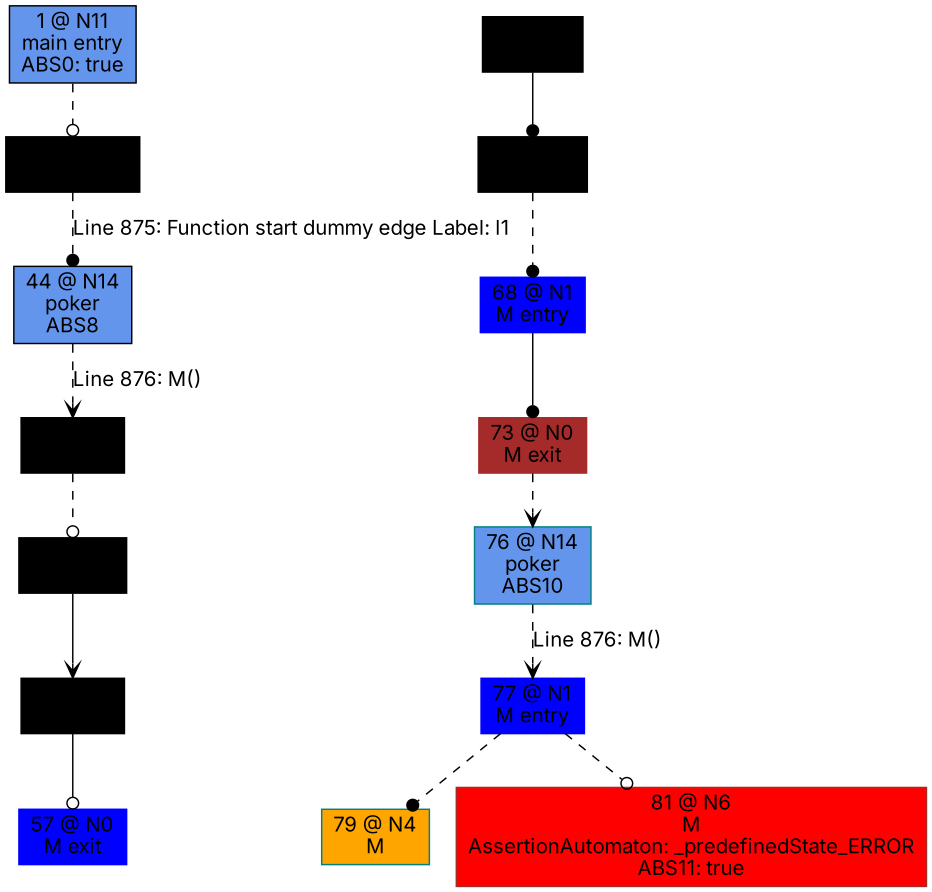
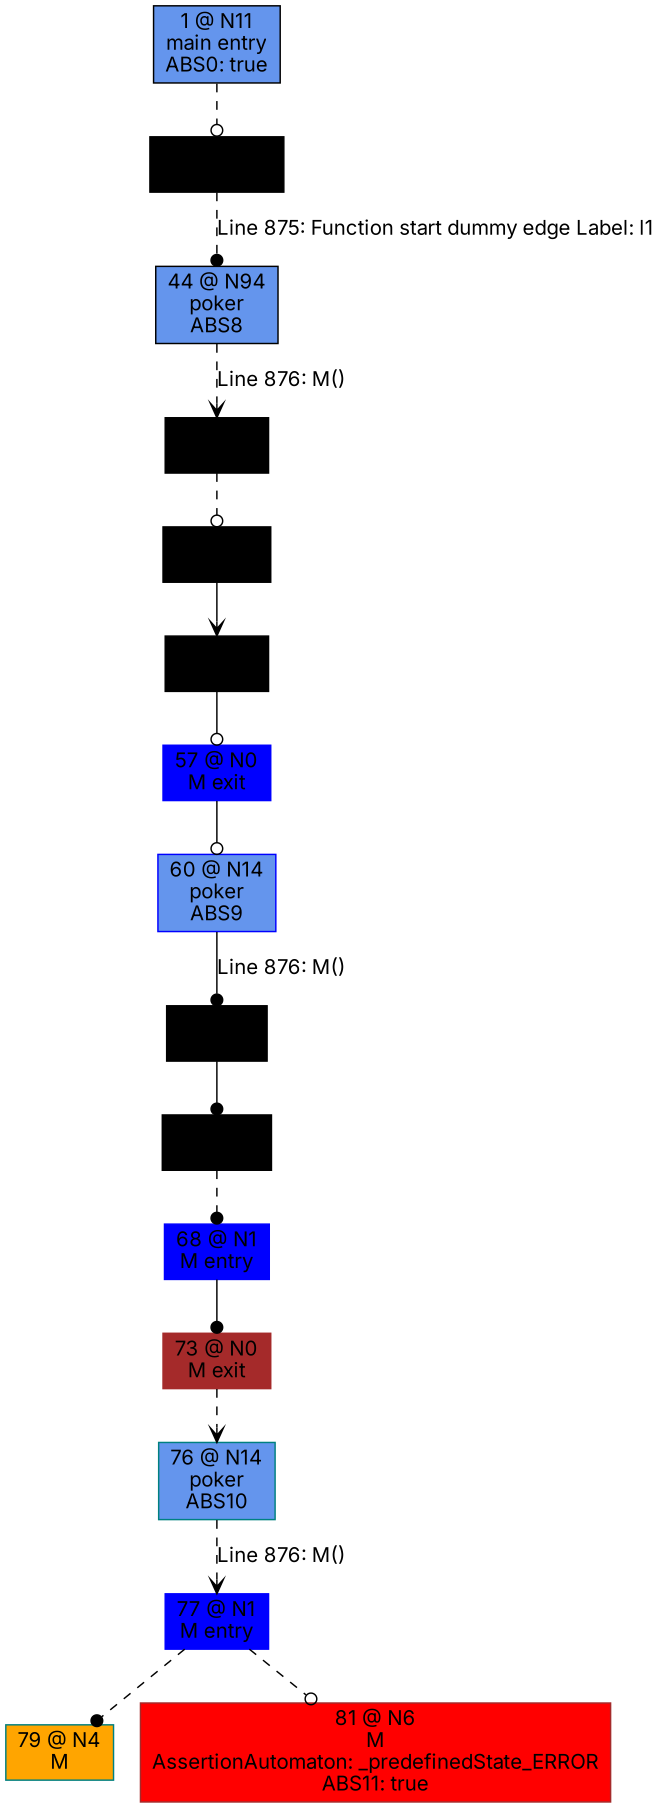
  digraph {
    fontname=Inter
    node [color=black fontname=Inter shape=box style=filled]
    edge [arrowhead=dot fontname=Inter style=dashed]
    n1 [fillcolor=cornflowerblue label="1 @ N11\nmain entry\nABS0: true"]
    n2 [label="12 @ N12\npoker entry"]
-   n3 [fillcolor=cornflowerblue label="44 @ N14\npoker\nABS8"]
+   n3 [fillcolor=cornflowerblue label="44 @ N94\npoker\nABS8"]
    n4 [label="45 @ N1\nM entry"]
    n5 [label="50 @ N0\nM exit"]
    n6 [label="52 @ N1\nM entry"]
    n7 [color=blue label="57 @ N0\nM exit"]
+   n8 [color=blue fillcolor=cornflowerblue label="60 @ N14\npoker\nABS9"]
    n9 [label="61 @ N1\nM entry"]
    n10 [label="66 @ N0\nM exit"]
    n11 [color=blue label="68 @ N1\nM entry"]
    n12 [color=brown label="73 @ N0\nM exit"]
    n13 [color=teal fillcolor=cornflowerblue label="76 @ N14\npoker\nABS10"]
    n14 [color=blue label="77 @ N1\nM entry"]
    n15 [color=teal fillcolor=orange label="79 @ N4\nM"]
    n16 [color=brown fillcolor=red label="81 @ N6\nM\nAssertionAutomaton: _predefinedState_ERROR\nABS11: true"]
    n1 -> n2 [arrowhead=odot]
    n2 -> n3 [label="Line 875: Function start dummy edge Label: l1"]
    n3 -> n4 [arrowhead=vee label="Line 876: M()"]
    n4 -> n5 [arrowhead=odot]
    n5 -> n6 [arrowhead=vee style=solid]
    n6 -> n7 [arrowhead=odot style=solid]
+   n7 -> n8 [arrowhead=odot style=solid]
+   n8 -> n9 [label="Line 876: M()" style=solid]
    n9 -> n10 [style=solid]
    n10 -> n11
    n11 -> n12 [style=solid]
    n12 -> n13 [arrowhead=vee]
    n13 -> n14 [arrowhead=vee label="Line 876: M()"]
    n14 -> n15
    n14 -> n16 [arrowhead=odot]
  }
